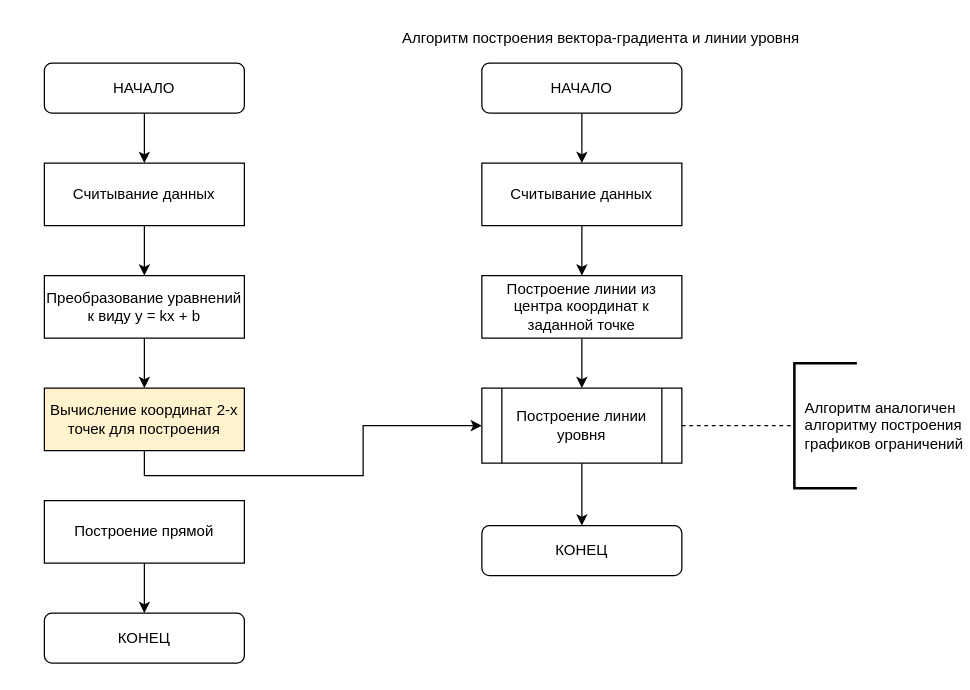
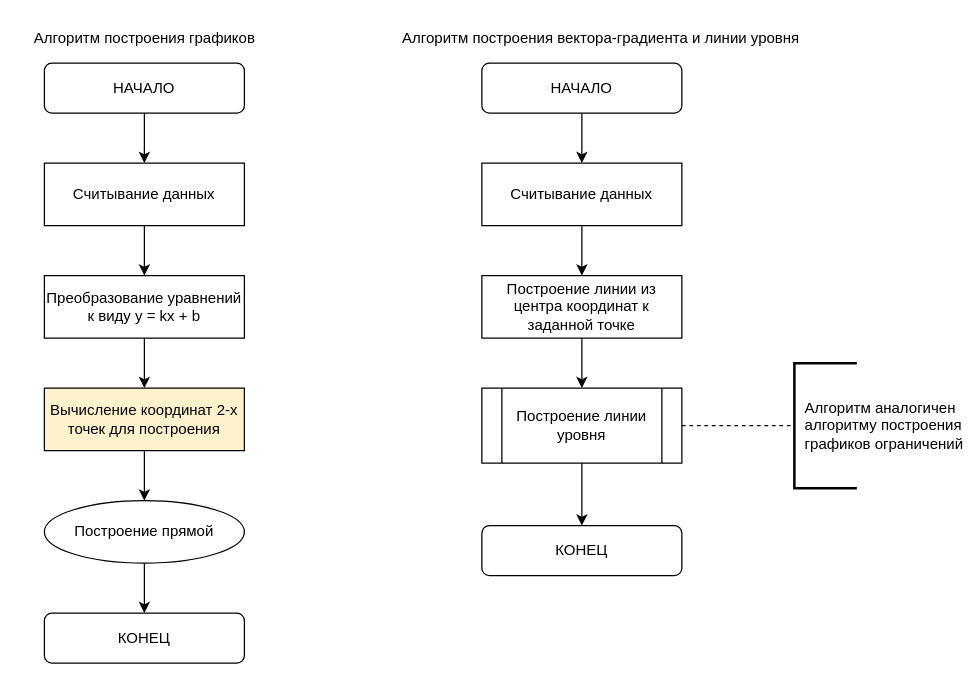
  <mxCell id="0" />
  <mxCell id="1" parent="0" />
  <mxCell id="2" style="edgeStyle=orthogonalEdgeStyle;rounded=0;orthogonalLoop=1;jettySize=auto;html=1;exitX=0.5;exitY=1;exitDx=0;exitDy=0;entryX=0.5;entryY=0;entryDx=0;entryDy=0;" edge="1" parent="1" source="3" target="5"><mxGeometry relative="1" as="geometry" /></mxCell>
  <mxCell id="3" value="НАЧАЛО" style="rounded=1;whiteSpace=wrap;html=1;" vertex="1" parent="1"><mxGeometry x="35" y="50" width="160" height="40" as="geometry" /></mxCell>
  <mxCell id="4" style="edgeStyle=orthogonalEdgeStyle;rounded=0;orthogonalLoop=1;jettySize=auto;html=1;exitX=0.5;exitY=1;exitDx=0;exitDy=0;entryX=0.5;entryY=0;entryDx=0;entryDy=0;" edge="1" parent="1" source="5" target="7"><mxGeometry relative="1" as="geometry" /></mxCell>
  <mxCell id="5" value="Считывание данных" style="rounded=0;whiteSpace=wrap;html=1;" vertex="1" parent="1"><mxGeometry x="35" y="130" width="160" height="50" as="geometry" /></mxCell>
  <mxCell id="6" style="edgeStyle=orthogonalEdgeStyle;rounded=0;orthogonalLoop=1;jettySize=auto;html=1;exitX=0.5;exitY=1;exitDx=0;exitDy=0;entryX=0.5;entryY=0;entryDx=0;entryDy=0;" edge="1" parent="1" source="7" target="9"><mxGeometry relative="1" as="geometry" /></mxCell>
  <mxCell id="7" value="Преобразование уравнений к виду y = kx + b" style="rounded=0;whiteSpace=wrap;html=1;" vertex="1" parent="1"><mxGeometry x="35" y="220" width="160" height="50" as="geometry" /></mxCell>
- <mxCell id="8" style="edgeStyle=orthogonalEdgeStyle;rounded=0;orthogonalLoop=1;jettySize=auto;html=1;exitX=0.5;exitY=1;exitDx=0;exitDy=0;" edge="1" parent="1" source="9" target="23"><mxGeometry relative="1" as="geometry" /></mxCell>
+ <mxCell id="8" style="edgeStyle=orthogonalEdgeStyle;rounded=0;orthogonalLoop=1;jettySize=auto;html=1;exitX=0.5;exitY=1;exitDx=0;exitDy=0;entryX=0.5;entryY=0;entryDx=0;entryDy=0;" edge="1" parent="1" source="9" target="11"><mxGeometry relative="1" as="geometry" /></mxCell>
  <mxCell id="9" value="Вычисление координат 2-х точек для построения" style="rounded=0;whiteSpace=wrap;html=1;fillColor=#fff2cc;" vertex="1" parent="1"><mxGeometry x="35" y="310" width="160" height="50" as="geometry" /></mxCell>
  <mxCell id="10" style="edgeStyle=orthogonalEdgeStyle;rounded=0;orthogonalLoop=1;jettySize=auto;html=1;exitX=0.5;exitY=1;exitDx=0;exitDy=0;entryX=0.5;entryY=0;entryDx=0;entryDy=0;" edge="1" parent="1" source="11" target="12"><mxGeometry relative="1" as="geometry" /></mxCell>
- <mxCell id="11" value="Построение прямой" style="rounded=0;whiteSpace=wrap;html=1;" vertex="1" parent="1"><mxGeometry x="35" y="400" width="160" height="50" as="geometry" /></mxCell>
+ <mxCell id="11" value="Построение прямой" style="ellipse;whiteSpace=wrap;html=1;" vertex="1" parent="1"><mxGeometry x="35" y="400" width="160" height="50" as="geometry" /></mxCell>
  <mxCell id="12" value="КОНЕЦ" style="rounded=1;whiteSpace=wrap;html=1;" vertex="1" parent="1"><mxGeometry x="35" y="490" width="160" height="40" as="geometry" /></mxCell>
  <mxCell id="13" style="edgeStyle=orthogonalEdgeStyle;rounded=0;orthogonalLoop=1;jettySize=auto;html=1;exitX=0.5;exitY=1;exitDx=0;exitDy=0;entryX=0.5;entryY=0;entryDx=0;entryDy=0;" edge="1" parent="1" source="14" target="16"><mxGeometry relative="1" as="geometry" /></mxCell>
  <mxCell id="14" value="НАЧАЛО" style="rounded=1;whiteSpace=wrap;html=1;" vertex="1" parent="1"><mxGeometry x="385" y="50" width="160" height="40" as="geometry" /></mxCell>
  <mxCell id="15" style="edgeStyle=orthogonalEdgeStyle;rounded=0;orthogonalLoop=1;jettySize=auto;html=1;exitX=0.5;exitY=1;exitDx=0;exitDy=0;entryX=0.5;entryY=0;entryDx=0;entryDy=0;" edge="1" parent="1" source="16" target="18"><mxGeometry relative="1" as="geometry" /></mxCell>
  <mxCell id="16" value="Считывание данных" style="rounded=0;whiteSpace=wrap;html=1;" vertex="1" parent="1"><mxGeometry x="385" y="130" width="160" height="50" as="geometry" /></mxCell>
  <mxCell id="17" style="edgeStyle=orthogonalEdgeStyle;rounded=0;orthogonalLoop=1;jettySize=auto;html=1;exitX=0.5;exitY=1;exitDx=0;exitDy=0;entryX=0.5;entryY=0;entryDx=0;entryDy=0;" edge="1" parent="1" source="18"><mxGeometry relative="1" as="geometry"><mxPoint x="465" y="310" as="targetPoint" /></mxGeometry></mxCell>
  <mxCell id="18" value="Построение линии из центра координат к заданной точке" style="rounded=0;whiteSpace=wrap;html=1;" vertex="1" parent="1"><mxGeometry x="385" y="220" width="160" height="50" as="geometry" /></mxCell>
  <mxCell id="19" value="КОНЕЦ" style="rounded=1;whiteSpace=wrap;html=1;" vertex="1" parent="1"><mxGeometry x="385" y="420" width="160" height="40" as="geometry" /></mxCell>
+ <mxCell id="20" value="Алгоритм построения графиков" style="text;html=1;align=center;verticalAlign=middle;resizable=0;points=[];autosize=1;strokeColor=none;fillColor=none;" vertex="1" parent="1"><mxGeometry x="20" y="20" width="190" height="20" as="geometry" /></mxCell>
  <mxCell id="21" value="Алгоритм построения вектора-градиента и линии уровня" style="text;html=1;align=center;verticalAlign=middle;resizable=0;points=[];autosize=1;strokeColor=none;fillColor=none;" vertex="1" parent="1"><mxGeometry x="315" y="20" width="330" height="20" as="geometry" /></mxCell>
  <mxCell id="22" style="edgeStyle=orthogonalEdgeStyle;rounded=0;orthogonalLoop=1;jettySize=auto;html=1;exitX=0.5;exitY=1;exitDx=0;exitDy=0;entryX=0.5;entryY=0;entryDx=0;entryDy=0;" edge="1" parent="1" source="23" target="19"><mxGeometry relative="1" as="geometry"><mxPoint x="465" y="430" as="targetPoint" /></mxGeometry></mxCell>
  <mxCell id="23" value="Построение линии уровня" style="shape=process;whiteSpace=wrap;html=1;backgroundOutline=1;" vertex="1" parent="1"><mxGeometry x="385" y="310" width="160" height="60" as="geometry" /></mxCell>
  <mxCell id="24" value="" style="endArrow=none;dashed=1;html=1;rounded=0;exitX=1;exitY=0.5;exitDx=0;exitDy=0;" edge="1" parent="1" source="23"><mxGeometry width="50" height="50" relative="1" as="geometry"><mxPoint x="615" y="360" as="sourcePoint" /><mxPoint x="635" y="340" as="targetPoint" /></mxGeometry></mxCell>
  <mxCell id="25" value="&amp;nbsp; Алгоритм аналогичен &lt;br&gt;&amp;nbsp; алгоритму построения&lt;br&gt;&amp;nbsp; графиков ограничений&amp;nbsp;" style="strokeWidth=2;html=1;shape=mxgraph.flowchart.annotation_1;align=left;pointerEvents=1;" vertex="1" parent="1"><mxGeometry x="635" y="290" width="50" height="100" as="geometry" /></mxCell>
